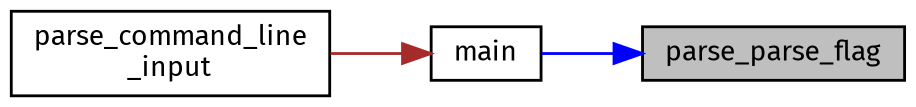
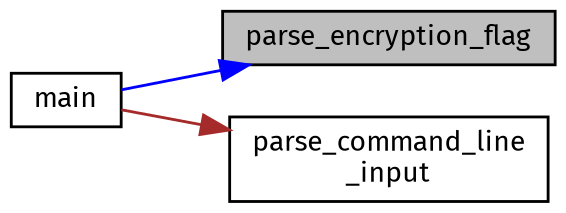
  digraph {
    fontname="Fira Sans"
    rankdir=RL
    node [color=black fillcolor=white fontname="Fira Sans" fontsize=10 shape=box style=filled]
    edge [dir=back fontname="Fira Sans" fontsize=10 labelfontname=Helvetica labelfontsize=10 style=solid]
-   n1 [fillcolor=grey75 fontcolor=black height=0.2 label=parse_parse_flag width=0.4]
+   n1 [fillcolor=grey75 fontcolor=black height=0.2 label=parse_encryption_flag width=0.4]
    n2 [height=0.2 label=main width=0.4]
    n3 [height=0.2 label="parse_command_line\l_input" width=0.4]
    n1 -> n2 [color=blue]
-   n2 -> n3 [color=brown]
+   n3 -> n2 [color=brown]
  }
